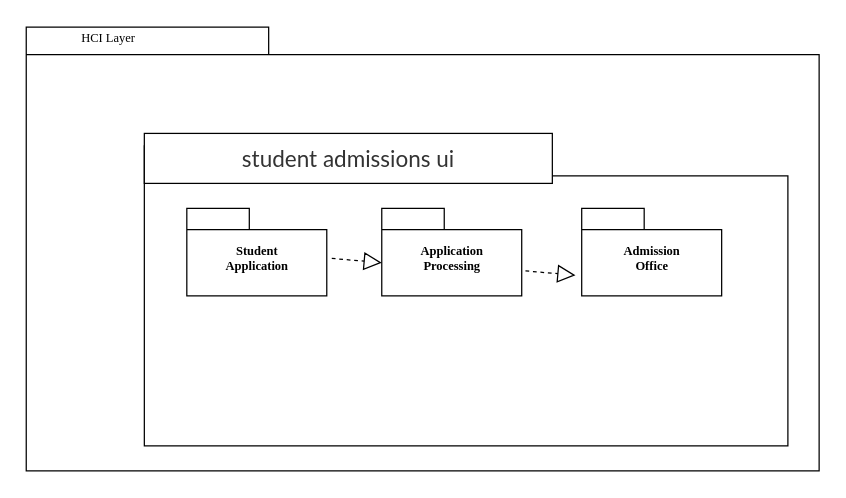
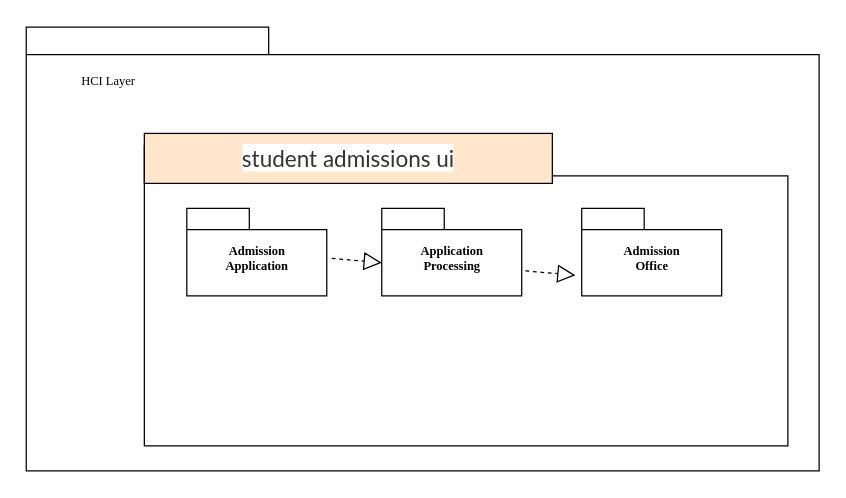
  <mxCell id="0" />
  <mxCell id="1" parent="0" />
  <mxCell id="2" value="" style="shape=folder;fontStyle=1;spacingTop=10;tabWidth=123;tabHeight=24;tabPosition=left;html=1;rounded=0;shadow=0;comic=0;labelBackgroundColor=none;strokeColor=#000000;strokeWidth=1;fillColor=#ffffff;fontFamily=Verdana;fontSize=10;fontColor=#000000;align=center;" parent="1" vertex="1"><mxGeometry x="115" y="116" width="515" height="240" as="geometry" /></mxCell>
  <mxCell id="3" value="" style="shape=folder;fontStyle=1;spacingTop=10;tabWidth=194;tabHeight=22;tabPosition=left;html=1;rounded=0;shadow=0;comic=0;labelBackgroundColor=none;strokeWidth=1;fillColor=none;fontFamily=Verdana;fontSize=10;align=center;" parent="1" vertex="1"><mxGeometry x="20.5" y="21" width="634.5" height="355" as="geometry" /></mxCell>
  <mxCell id="4" value="Application &lt;br&gt;Processing" style="shape=folder;fontStyle=1;spacingTop=10;tabWidth=50;tabHeight=17;tabPosition=left;html=1;rounded=0;shadow=0;comic=0;labelBackgroundColor=none;strokeColor=#000000;strokeWidth=1;fillColor=#ffffff;fontFamily=Verdana;fontSize=10;fontColor=#000000;align=center;" parent="1" vertex="1"><mxGeometry x="305" y="166" width="112" height="70" as="geometry" /></mxCell>
- <mxCell id="5" value="Student &lt;br&gt;Application" style="shape=folder;fontStyle=1;spacingTop=10;tabWidth=50;tabHeight=17;tabPosition=left;html=1;rounded=0;shadow=0;comic=0;labelBackgroundColor=none;strokeColor=#000000;strokeWidth=1;fillColor=#ffffff;fontFamily=Verdana;fontSize=10;fontColor=#000000;align=center;" parent="1" vertex="1"><mxGeometry x="149" y="166" width="112" height="70" as="geometry" /></mxCell>
+ <mxCell id="5" value="Admission &lt;br&gt;Application" style="shape=folder;fontStyle=1;spacingTop=10;tabWidth=50;tabHeight=17;tabPosition=left;html=1;rounded=0;shadow=0;comic=0;labelBackgroundColor=none;strokeColor=#000000;strokeWidth=1;fillColor=#ffffff;fontFamily=Verdana;fontSize=10;fontColor=#000000;align=center;" parent="1" vertex="1"><mxGeometry x="149" y="166" width="112" height="70" as="geometry" /></mxCell>
  <mxCell id="6" value="Admission &lt;br&gt;Office" style="shape=folder;fontStyle=1;spacingTop=10;tabWidth=50;tabHeight=17;tabPosition=left;html=1;rounded=0;shadow=0;comic=0;labelBackgroundColor=none;strokeColor=#000000;strokeWidth=1;fillColor=#ffffff;fontFamily=Verdana;fontSize=10;fontColor=#000000;align=center;" parent="1" vertex="1"><mxGeometry x="465" y="166" width="112" height="70" as="geometry" /></mxCell>
- <mxCell id="7" value="HCI Layer" style="text;html=1;align=left;verticalAlign=top;spacingTop=-4;fontSize=10;fontFamily=Verdana" parent="1" vertex="1"><mxGeometry x="62.5" y="20.5" width="130" height="20" as="geometry" /></mxCell>
- <mxCell id="8" value="&lt;span style=&quot;color: rgb(51 , 51 , 51) ; font-family: &amp;#34;lato extended&amp;#34; , &amp;#34;lato&amp;#34; , &amp;#34;helvetica neue&amp;#34; , &amp;#34;helvetica&amp;#34; , &amp;#34;arial&amp;#34; , sans-serif ; font-size: 18px ; background-color: rgb(255 , 255 , 255)&quot;&gt;student admissions ui&lt;/span&gt;" style="rounded=0;whiteSpace=wrap;html=1;" vertex="1" parent="1"><mxGeometry x="115" y="106" width="326.5" height="40" as="geometry" /></mxCell>
+ <mxCell id="7" value="HCI Layer" style="text;html=1;align=left;verticalAlign=top;spacingTop=-4;fontSize=10;fontFamily=Verdana" parent="1" vertex="1"><mxGeometry x="62.5" y="55.5" width="130" height="20" as="geometry" /></mxCell>
+ <mxCell id="8" value="&lt;span style=&quot;color: rgb(51 , 51 , 51) ; font-family: &amp;#34;lato extended&amp;#34; , &amp;#34;lato&amp;#34; , &amp;#34;helvetica neue&amp;#34; , &amp;#34;helvetica&amp;#34; , &amp;#34;arial&amp;#34; , sans-serif ; font-size: 18px ; background-color: rgb(255 , 255 , 255)&quot;&gt;student admissions ui&lt;/span&gt;" style="rounded=0;whiteSpace=wrap;html=1;fillColor=#ffe6cc;" vertex="1" parent="1"><mxGeometry x="115" y="106" width="326.5" height="40" as="geometry" /></mxCell>
  <mxCell id="9" value="" style="endArrow=block;dashed=1;endFill=0;endSize=12;html=1;rounded=0;entryX=0;entryY=0;entryDx=0;entryDy=43.5;entryPerimeter=0;" edge="1" parent="1" target="4"><mxGeometry width="160" relative="1" as="geometry"><mxPoint x="265" y="206" as="sourcePoint" /><mxPoint x="425" y="206" as="targetPoint" /></mxGeometry></mxCell>
  <mxCell id="10" value="" style="endArrow=block;dashed=1;endFill=0;endSize=12;html=1;rounded=0;entryX=0;entryY=0;entryDx=0;entryDy=43.5;entryPerimeter=0;" edge="1" parent="1"><mxGeometry width="160" relative="1" as="geometry"><mxPoint x="420" y="216" as="sourcePoint" /><mxPoint x="460" y="219.5" as="targetPoint" /></mxGeometry></mxCell>
